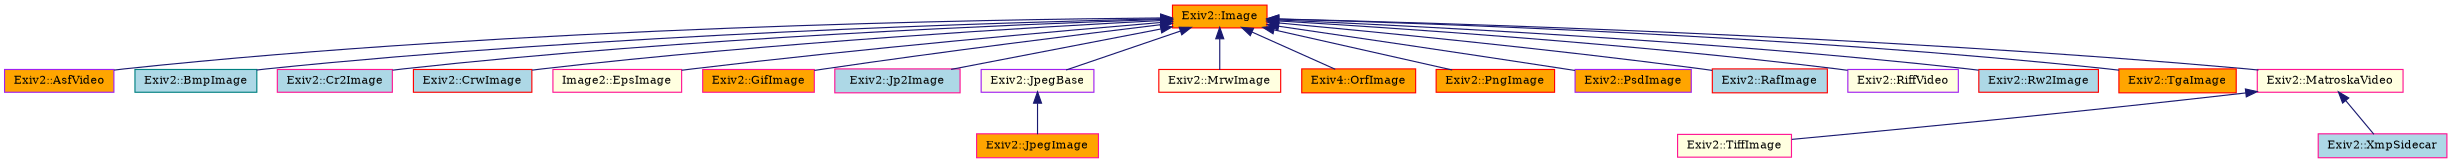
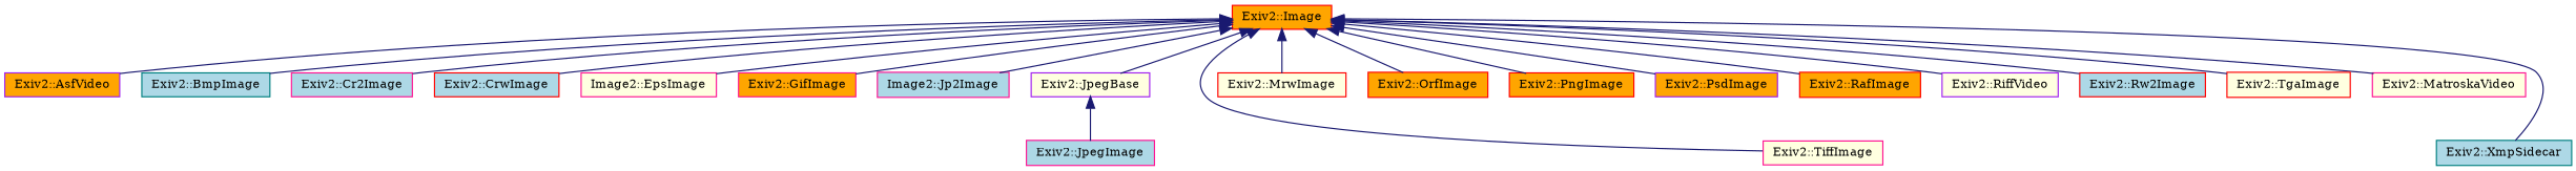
  digraph {
    fontname="DejaVu Serif"
    rankdir=TB
    node [color=red fillcolor=orange fontname="DejaVu Serif" fontsize=10 shape=record style=filled]
    edge [color=midnightblue dir=back fontname="DejaVu Serif" fontsize=10 labelfontname=FreeSans labelfontsize=10 style=solid]
    n1 [fontcolor=black height=0.2 label="Exiv2::Image" width=0.4]
    n2 [color=purple height=0.2 label="Exiv2::AsfVideo" width=0.4]
    n3 [color=teal fillcolor=lightblue height=0.2 label="Exiv2::BmpImage" width=0.4]
    n4 [color=deeppink fillcolor=lightblue height=0.2 label="Exiv2::Cr2Image" width=0.4]
    n5 [fillcolor=lightblue height=0.2 label="Exiv2::CrwImage" width=0.4]
    n6 [color=deeppink fillcolor=lightyellow height=0.2 label="Image2::EpsImage" width=0.4]
    n7 [color=deeppink height=0.2 label="Exiv2::GifImage" width=0.4]
-   n8 [color=deeppink fillcolor=lightblue height=0.2 label="Exiv2::Jp2Image" width=0.4]
+   n8 [color=deeppink fillcolor=lightblue height=0.2 label="Image2::Jp2Image" width=0.4]
    n9 [color=purple fillcolor=lightyellow height=0.2 label="Exiv2::JpegBase" width=0.4]
    n10 [color=deeppink fillcolor=lightyellow height=0.2 label="Exiv2::MatroskaVideo" width=0.4]
    n11 [fillcolor=lightyellow height=0.2 label="Exiv2::MrwImage" width=0.4]
-   n12 [height=0.2 label="Exiv4::OrfImage" width=0.4]
+   n12 [height=0.2 label="Exiv2::OrfImage" width=0.4]
    n13 [height=0.2 label="Exiv2::PngImage" width=0.4]
    n14 [color=purple height=0.2 label="Exiv2::PsdImage" width=0.4]
-   n15 [fillcolor=lightblue height=0.2 label="Exiv2::RafImage" width=0.4]
+   n15 [height=0.2 label="Exiv2::RafImage" width=0.4]
    n16 [color=purple fillcolor=lightyellow height=0.2 label="Exiv2::RiffVideo" width=0.4]
    n17 [fillcolor=lightblue height=0.2 label="Exiv2::Rw2Image" width=0.4]
-   n18 [height=0.2 label="Exiv2::TgaImage" width=0.4]
+   n18 [fillcolor=lightyellow height=0.2 label="Exiv2::TgaImage" width=0.4]
    n19 [color=deeppink fillcolor=lightyellow height=0.2 label="Exiv2::TiffImage" width=0.4]
-   n20 [color=deeppink fillcolor=lightblue height=0.2 label="Exiv2::XmpSidecar" width=0.4]
-   n21 [color=deeppink height=0.2 label="Exiv2::JpegImage" width=0.4]
+   n20 [color=teal fillcolor=lightblue height=0.2 label="Exiv2::XmpSidecar" width=0.4]
+   n21 [color=deeppink fillcolor=lightblue height=0.2 label="Exiv2::JpegImage" width=0.4]
    n1 -> n2
    n1 -> n3
    n1 -> n4
    n1 -> n5
    n1 -> n6
    n1 -> n7
    n1 -> n8
    n1 -> n9
    n1 -> n10
    n1 -> n11
    n1 -> n12
    n1 -> n13
    n1 -> n14
    n1 -> n15
    n1 -> n16
    n1 -> n17
    n1 -> n18
-   n10 -> n19
-   n10 -> n20
+   n1 -> n19
+   n1 -> n20
    n9 -> n21
  }
